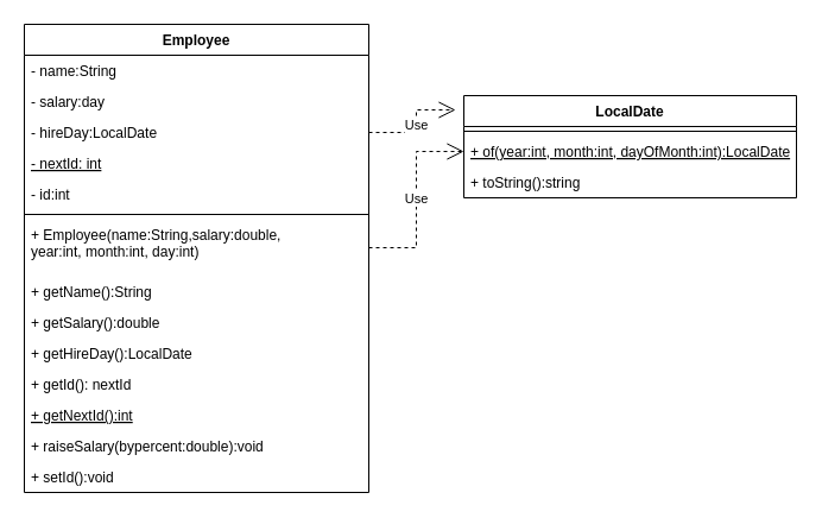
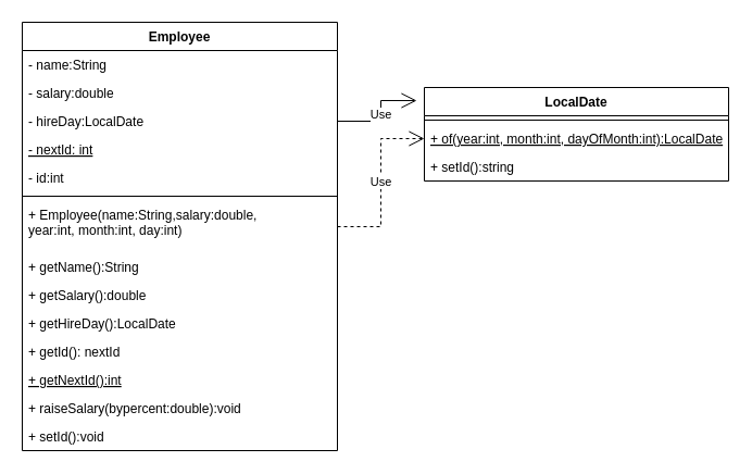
  <mxCell id="0" />
  <mxCell id="1" parent="0" />
  <mxCell id="2" value="Employee" style="swimlane;fontStyle=1;align=center;verticalAlign=top;childLayout=stackLayout;horizontal=1;startSize=26;horizontalStack=0;resizeParent=1;resizeParentMax=0;resizeLast=0;collapsible=1;marginBottom=0;" parent="1" vertex="1"><mxGeometry x="20" y="20" width="290" height="394" as="geometry"><mxRectangle x="240" y="160" width="90" height="26" as="alternateBounds" /></mxGeometry></mxCell>
  <mxCell id="3" value="- name:String" style="text;strokeColor=none;fillColor=none;align=left;verticalAlign=top;spacingLeft=4;spacingRight=4;overflow=hidden;rotatable=0;points=[[0,0.5],[1,0.5]];portConstraint=eastwest;" parent="2" vertex="1"><mxGeometry y="26" width="290" height="26" as="geometry" /></mxCell>
- <mxCell id="4" value="- salary:day" style="text;strokeColor=none;fillColor=none;align=left;verticalAlign=top;spacingLeft=4;spacingRight=4;overflow=hidden;rotatable=0;points=[[0,0.5],[1,0.5]];portConstraint=eastwest;" parent="2" vertex="1"><mxGeometry y="52" width="290" height="26" as="geometry" /></mxCell>
+ <mxCell id="4" value="- salary:double" style="text;strokeColor=none;fillColor=none;align=left;verticalAlign=top;spacingLeft=4;spacingRight=4;overflow=hidden;rotatable=0;points=[[0,0.5],[1,0.5]];portConstraint=eastwest;" parent="2" vertex="1"><mxGeometry y="52" width="290" height="26" as="geometry" /></mxCell>
  <mxCell id="5" value="- hireDay:LocalDate" style="text;strokeColor=none;fillColor=none;align=left;verticalAlign=top;spacingLeft=4;spacingRight=4;overflow=hidden;rotatable=0;points=[[0,0.5],[1,0.5]];portConstraint=eastwest;" parent="2" vertex="1"><mxGeometry y="78" width="290" height="26" as="geometry" /></mxCell>
  <mxCell id="6" value="- nextId: int" style="text;strokeColor=none;fillColor=none;align=left;verticalAlign=top;spacingLeft=4;spacingRight=4;overflow=hidden;rotatable=0;points=[[0,0.5],[1,0.5]];portConstraint=eastwest;fontStyle=4" vertex="1" parent="2"><mxGeometry y="104" width="290" height="26" as="geometry" /></mxCell>
  <mxCell id="7" value="- id:int" style="text;strokeColor=none;fillColor=none;align=left;verticalAlign=top;spacingLeft=4;spacingRight=4;overflow=hidden;rotatable=0;points=[[0,0.5],[1,0.5]];portConstraint=eastwest;fontStyle=0" vertex="1" parent="2"><mxGeometry y="130" width="290" height="26" as="geometry" /></mxCell>
  <mxCell id="8" value="" style="line;strokeWidth=1;fillColor=none;align=left;verticalAlign=middle;spacingTop=-1;spacingLeft=3;spacingRight=3;rotatable=0;labelPosition=right;points=[];portConstraint=eastwest;" parent="2" vertex="1"><mxGeometry y="156" width="290" height="8" as="geometry" /></mxCell>
  <mxCell id="9" value="+ Employee(name:String,salary:double, &#10;year:int, month:int, day:int)" style="text;strokeColor=none;fillColor=none;align=left;verticalAlign=top;spacingLeft=4;spacingRight=4;overflow=hidden;rotatable=0;points=[[0,0.5],[1,0.5]];portConstraint=eastwest;" parent="2" vertex="1"><mxGeometry y="164" width="290" height="48" as="geometry" /></mxCell>
  <mxCell id="10" value="+ getName():String" style="text;strokeColor=none;fillColor=none;align=left;verticalAlign=top;spacingLeft=4;spacingRight=4;overflow=hidden;rotatable=0;points=[[0,0.5],[1,0.5]];portConstraint=eastwest;" parent="2" vertex="1"><mxGeometry y="212" width="290" height="26" as="geometry" /></mxCell>
  <mxCell id="11" value="+ getSalary():double" style="text;strokeColor=none;fillColor=none;align=left;verticalAlign=top;spacingLeft=4;spacingRight=4;overflow=hidden;rotatable=0;points=[[0,0.5],[1,0.5]];portConstraint=eastwest;" parent="2" vertex="1"><mxGeometry y="238" width="290" height="26" as="geometry" /></mxCell>
  <mxCell id="12" value="+ getHireDay():LocalDate" style="text;strokeColor=none;fillColor=none;align=left;verticalAlign=top;spacingLeft=4;spacingRight=4;overflow=hidden;rotatable=0;points=[[0,0.5],[1,0.5]];portConstraint=eastwest;" parent="2" vertex="1"><mxGeometry y="264" width="290" height="26" as="geometry" /></mxCell>
  <mxCell id="13" value="+ getId(): nextId" style="text;strokeColor=none;fillColor=none;align=left;verticalAlign=top;spacingLeft=4;spacingRight=4;overflow=hidden;rotatable=0;points=[[0,0.5],[1,0.5]];portConstraint=eastwest;" vertex="1" parent="2"><mxGeometry y="290" width="290" height="26" as="geometry" /></mxCell>
  <mxCell id="14" value="+ getNextId():int" style="text;strokeColor=none;fillColor=none;align=left;verticalAlign=top;spacingLeft=4;spacingRight=4;overflow=hidden;rotatable=0;points=[[0,0.5],[1,0.5]];portConstraint=eastwest;fontStyle=4" vertex="1" parent="2"><mxGeometry y="316" width="290" height="26" as="geometry" /></mxCell>
  <mxCell id="15" value="+ raiseSalary(bypercent:double):void" style="text;strokeColor=none;fillColor=none;align=left;verticalAlign=top;spacingLeft=4;spacingRight=4;overflow=hidden;rotatable=0;points=[[0,0.5],[1,0.5]];portConstraint=eastwest;" parent="2" vertex="1"><mxGeometry y="342" width="290" height="26" as="geometry" /></mxCell>
  <mxCell id="16" value="+ setId():void" style="text;strokeColor=none;fillColor=none;align=left;verticalAlign=top;spacingLeft=4;spacingRight=4;overflow=hidden;rotatable=0;points=[[0,0.5],[1,0.5]];portConstraint=eastwest;" vertex="1" parent="2"><mxGeometry y="368" width="290" height="26" as="geometry" /></mxCell>
  <mxCell id="17" value="LocalDate" style="swimlane;fontStyle=1;align=center;verticalAlign=top;childLayout=stackLayout;horizontal=1;startSize=26;horizontalStack=0;resizeParent=1;resizeParentMax=0;resizeLast=0;collapsible=1;marginBottom=0;" parent="1" vertex="1"><mxGeometry x="390" y="80" width="280" height="86" as="geometry" /></mxCell>
  <mxCell id="18" value="" style="line;strokeWidth=1;fillColor=none;align=left;verticalAlign=middle;spacingTop=-1;spacingLeft=3;spacingRight=3;rotatable=0;labelPosition=right;points=[];portConstraint=eastwest;" parent="17" vertex="1"><mxGeometry y="26" width="280" height="8" as="geometry" /></mxCell>
  <mxCell id="19" value="+ of(year:int, month:int, dayOfMonth:int):LocalDate&#10;" style="text;strokeColor=none;fillColor=none;align=left;verticalAlign=top;spacingLeft=4;spacingRight=4;overflow=hidden;rotatable=0;points=[[0,0.5],[1,0.5]];portConstraint=eastwest;fontStyle=4" parent="17" vertex="1"><mxGeometry y="34" width="280" height="26" as="geometry" /></mxCell>
- <mxCell id="20" value="+ toString():string" style="text;strokeColor=none;fillColor=none;align=left;verticalAlign=top;spacingLeft=4;spacingRight=4;overflow=hidden;rotatable=0;points=[[0,0.5],[1,0.5]];portConstraint=eastwest;fontStyle=0" vertex="1" parent="17"><mxGeometry y="60" width="280" height="26" as="geometry" /></mxCell>
- <mxCell id="21" value="Use" style="endArrow=open;endSize=12;dashed=1;html=1;edgeStyle=orthogonalEdgeStyle;entryX=-0.025;entryY=0.14;entryDx=0;entryDy=0;entryPerimeter=0;rounded=0;" parent="1" source="5" target="17" edge="1"><mxGeometry width="160" relative="1" as="geometry"><mxPoint x="320" y="160" as="sourcePoint" /><mxPoint x="480" y="160" as="targetPoint" /></mxGeometry></mxCell>
+ <mxCell id="20" value="+ setId():string" style="text;strokeColor=none;fillColor=none;align=left;verticalAlign=top;spacingLeft=4;spacingRight=4;overflow=hidden;rotatable=0;points=[[0,0.5],[1,0.5]];portConstraint=eastwest;fontStyle=0" vertex="1" parent="17"><mxGeometry y="60" width="280" height="26" as="geometry" /></mxCell>
+ <mxCell id="21" value="Use" style="endArrow=open;endSize=12;dashed=0;html=1;edgeStyle=orthogonalEdgeStyle;entryX=-0.025;entryY=0.14;entryDx=0;entryDy=0;entryPerimeter=0;rounded=0;" parent="1" source="5" target="17" edge="1"><mxGeometry width="160" relative="1" as="geometry"><mxPoint x="320" y="160" as="sourcePoint" /><mxPoint x="480" y="160" as="targetPoint" /></mxGeometry></mxCell>
  <mxCell id="22" value="Use" style="endArrow=open;endSize=12;dashed=1;html=1;edgeStyle=orthogonalEdgeStyle;rounded=0;" edge="1" parent="1" source="9" target="19"><mxGeometry width="160" relative="1" as="geometry"><mxPoint x="20" y="290" as="sourcePoint" /><mxPoint x="180" y="290" as="targetPoint" /></mxGeometry></mxCell>
